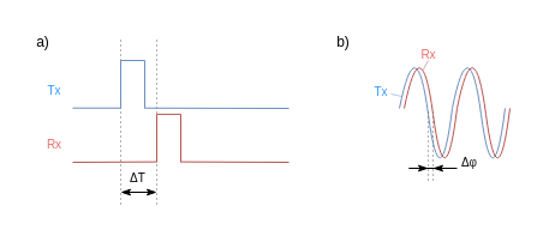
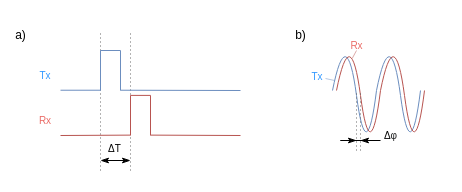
  <mxCell id="0" />
  <mxCell id="1" parent="0" />
  <mxCell id="2" value="" style="endArrow=none;dashed=1;html=1;dashPattern=1 3;strokeWidth=1;rounded=0;strokeColor=#666666;" edge="1" parent="1"><mxGeometry width="50" height="50" relative="1" as="geometry"><mxPoint x="100" y="170" as="sourcePoint" /><mxPoint x="100" y="30" as="targetPoint" /></mxGeometry></mxCell>
  <mxCell id="3" value="" style="endArrow=none;dashed=1;html=1;dashPattern=1 3;strokeWidth=1;rounded=0;strokeColor=#666666;" edge="1" parent="1"><mxGeometry width="50" height="50" relative="1" as="geometry"><mxPoint x="130" y="170" as="sourcePoint" /><mxPoint x="130" y="30" as="targetPoint" /></mxGeometry></mxCell>
  <mxCell id="4" value="Tx" style="text;html=1;align=center;verticalAlign=middle;whiteSpace=wrap;rounded=0;fontColor=#3399FF;fontSize=10;" vertex="1" parent="1"><mxGeometry x="30" y="60" width="30" height="30" as="geometry" /></mxCell>
  <mxCell id="5" value="" style="endArrow=none;html=1;rounded=0;fillColor=#dae8fc;strokeColor=#6c8ebf;" edge="1" parent="1"><mxGeometry width="50" height="50" relative="1" as="geometry"><mxPoint x="60" y="89.72" as="sourcePoint" /><mxPoint x="100" y="89.72" as="targetPoint" /></mxGeometry></mxCell>
  <mxCell id="6" value="" style="endArrow=none;html=1;rounded=0;fillColor=#dae8fc;strokeColor=#6c8ebf;" edge="1" parent="1"><mxGeometry width="50" height="50" relative="1" as="geometry"><mxPoint x="100" y="90" as="sourcePoint" /><mxPoint x="100" y="50" as="targetPoint" /></mxGeometry></mxCell>
  <mxCell id="7" value="" style="endArrow=none;html=1;rounded=0;fillColor=#dae8fc;strokeColor=#6c8ebf;" edge="1" parent="1"><mxGeometry width="50" height="50" relative="1" as="geometry"><mxPoint x="120" y="89.72" as="sourcePoint" /><mxPoint x="240" y="90" as="targetPoint" /></mxGeometry></mxCell>
  <mxCell id="8" value="" style="endArrow=none;html=1;rounded=0;fillColor=#dae8fc;strokeColor=#6c8ebf;" edge="1" parent="1"><mxGeometry width="50" height="50" relative="1" as="geometry"><mxPoint x="120" y="90" as="sourcePoint" /><mxPoint x="120" y="50" as="targetPoint" /></mxGeometry></mxCell>
  <mxCell id="9" value="" style="endArrow=none;html=1;rounded=0;fillColor=#dae8fc;strokeColor=#6c8ebf;" edge="1" parent="1"><mxGeometry width="50" height="50" relative="1" as="geometry"><mxPoint x="100" y="50" as="sourcePoint" /><mxPoint x="120" y="50" as="targetPoint" /></mxGeometry></mxCell>
  <mxCell id="10" value="" style="endArrow=none;html=1;rounded=0;fillColor=#f8cecc;strokeColor=#b85450;" edge="1" parent="1"><mxGeometry width="50" height="50" relative="1" as="geometry"><mxPoint x="60" y="135" as="sourcePoint" /><mxPoint x="130" y="134.62" as="targetPoint" /></mxGeometry></mxCell>
  <mxCell id="11" value="" style="endArrow=none;html=1;rounded=0;fillColor=#f8cecc;strokeColor=#b85450;" edge="1" parent="1"><mxGeometry width="50" height="50" relative="1" as="geometry"><mxPoint x="130" y="134.9" as="sourcePoint" /><mxPoint x="130" y="94.9" as="targetPoint" /></mxGeometry></mxCell>
  <mxCell id="12" value="" style="endArrow=none;html=1;rounded=0;fillColor=#f8cecc;strokeColor=#b85450;" edge="1" parent="1"><mxGeometry width="50" height="50" relative="1" as="geometry"><mxPoint x="150" y="134.62" as="sourcePoint" /><mxPoint x="240" y="135" as="targetPoint" /></mxGeometry></mxCell>
  <mxCell id="13" value="" style="endArrow=none;html=1;rounded=0;fillColor=#f8cecc;strokeColor=#b85450;" edge="1" parent="1"><mxGeometry width="50" height="50" relative="1" as="geometry"><mxPoint x="150" y="134.9" as="sourcePoint" /><mxPoint x="150" y="94.9" as="targetPoint" /></mxGeometry></mxCell>
  <mxCell id="14" value="" style="endArrow=none;html=1;rounded=0;fillColor=#f8cecc;strokeColor=#b85450;" edge="1" parent="1"><mxGeometry width="50" height="50" relative="1" as="geometry"><mxPoint x="130" y="94.9" as="sourcePoint" /><mxPoint x="150" y="94.9" as="targetPoint" /></mxGeometry></mxCell>
- <mxCell id="15" value="a)" style="text;html=1;align=center;verticalAlign=middle;resizable=0;points=[];autosize=1;strokeColor=none;fillColor=none;" vertex="1" parent="1"><mxGeometry x="20" y="20" width="30" height="30" as="geometry" /></mxCell>
- <mxCell id="16" value="b)" style="text;html=1;align=center;verticalAlign=middle;resizable=0;points=[];autosize=1;strokeColor=none;fillColor=none;" vertex="1" parent="1"><mxGeometry x="270" y="20" width="30" height="30" as="geometry" /></mxCell>
+ <mxCell id="15" value="a)" style="text;html=1;align=center;verticalAlign=middle;resizable=0;points=[];autosize=1;strokeColor=none;fillColor=none;" vertex="1" parent="1"><mxGeometry x="5" y="20" width="30" height="30" as="geometry" /></mxCell>
+ <mxCell id="16" value="b)" style="text;html=1;align=center;verticalAlign=middle;resizable=0;points=[];autosize=1;strokeColor=none;fillColor=none;" vertex="1" parent="1"><mxGeometry x="285" y="20" width="30" height="30" as="geometry" /></mxCell>
  <mxCell id="17" value="" style="endArrow=classicThin;startArrow=classicThin;html=1;rounded=0;startFill=1;endFill=1;" edge="1" parent="1"><mxGeometry width="50" height="50" relative="1" as="geometry"><mxPoint x="100" y="160" as="sourcePoint" /><mxPoint x="130" y="160" as="targetPoint" /></mxGeometry></mxCell>
  <mxCell id="18" value="&lt;span style=&quot;font-family: &amp;quot;Google Sans&amp;quot;, Arial, sans-serif; text-align: left; text-wrap: wrap;&quot;&gt;&lt;font style=&quot;color: rgb(0, 0, 0);&quot;&gt;Δ&lt;/font&gt;&lt;/span&gt;T" style="text;html=1;align=center;verticalAlign=middle;resizable=0;points=[];autosize=1;strokeColor=none;fillColor=none;fontSize=10;" vertex="1" parent="1"><mxGeometry x="94" y="133" width="40" height="30" as="geometry" /></mxCell>
  <mxCell id="19" value="" style="curved=1;endArrow=none;html=1;rounded=0;endFill=0;fillColor=#dae8fc;strokeColor=#6c8ebf;" edge="1" parent="1"><mxGeometry width="50" height="50" relative="1" as="geometry"><mxPoint x="376" y="90" as="sourcePoint" /><mxPoint x="332" y="90" as="targetPoint" /><Array as="points"><mxPoint x="366" y="170" /><mxPoint x="346" y="20" /></Array></mxGeometry></mxCell>
  <mxCell id="20" value="" style="curved=1;endArrow=none;html=1;rounded=0;endFill=0;fillColor=#dae8fc;strokeColor=#6c8ebf;" edge="1" parent="1"><mxGeometry width="50" height="50" relative="1" as="geometry"><mxPoint x="420" y="90" as="sourcePoint" /><mxPoint x="376" y="90" as="targetPoint" /><Array as="points"><mxPoint x="410" y="170" /><mxPoint x="390" y="20" /></Array></mxGeometry></mxCell>
  <mxCell id="21" value="&lt;span style=&quot;font-family: &amp;quot;Google Sans&amp;quot;, Arial, sans-serif; text-align: left; text-wrap: wrap;&quot;&gt;&lt;font style=&quot;color: rgb(0, 0, 0);&quot;&gt;Δ&lt;/font&gt;&lt;/span&gt;&lt;span style=&quot;color: rgb(32, 33, 34); font-family: sans-serif; text-align: start; text-wrap: wrap; background-color: rgb(255, 255, 255);&quot;&gt;&lt;font&gt;φ&lt;/font&gt;&lt;/span&gt;" style="text;html=1;align=center;verticalAlign=middle;resizable=0;points=[];autosize=1;strokeColor=none;fillColor=none;fontSize=10;" vertex="1" parent="1"><mxGeometry x="370" y="120" width="40" height="30" as="geometry" /></mxCell>
  <mxCell id="22" value="Tx" style="text;html=1;align=center;verticalAlign=middle;whiteSpace=wrap;rounded=0;fontColor=#3399FF;fontSize=10;" vertex="1" parent="1"><mxGeometry x="287" y="61" width="60" height="30" as="geometry" /></mxCell>
  <mxCell id="23" value="" style="curved=1;endArrow=none;html=1;rounded=0;endFill=0;fillColor=#f8cecc;strokeColor=#b85450;" edge="1" parent="1"><mxGeometry width="50" height="50" relative="1" as="geometry"><mxPoint x="380" y="90" as="sourcePoint" /><mxPoint x="336" y="90" as="targetPoint" /><Array as="points"><mxPoint x="370" y="170" /><mxPoint x="350" y="20" /></Array></mxGeometry></mxCell>
  <mxCell id="24" value="" style="curved=1;endArrow=none;html=1;rounded=0;endFill=0;fillColor=#f8cecc;strokeColor=#b85450;" edge="1" parent="1"><mxGeometry width="50" height="50" relative="1" as="geometry"><mxPoint x="424" y="90" as="sourcePoint" /><mxPoint x="380" y="90" as="targetPoint" /><Array as="points"><mxPoint x="414" y="170" /><mxPoint x="394" y="20" /></Array></mxGeometry></mxCell>
  <mxCell id="25" value="" style="endArrow=none;dashed=1;html=1;dashPattern=1 3;strokeWidth=1;rounded=0;strokeColor=#666666;" edge="1" parent="1"><mxGeometry width="50" height="50" relative="1" as="geometry"><mxPoint x="360" y="150" as="sourcePoint" /><mxPoint x="360" y="90" as="targetPoint" /></mxGeometry></mxCell>
  <mxCell id="26" value="" style="endArrow=none;dashed=1;html=1;dashPattern=1 3;strokeWidth=1;rounded=0;strokeColor=#666666;" edge="1" parent="1"><mxGeometry width="50" height="50" relative="1" as="geometry"><mxPoint x="356" y="150" as="sourcePoint" /><mxPoint x="356" y="90" as="targetPoint" /></mxGeometry></mxCell>
  <mxCell id="27" value="Rx" style="text;html=1;align=center;verticalAlign=middle;resizable=0;points=[];autosize=1;strokeColor=none;fillColor=none;fontColor=#EA6B66;fontSize=10;" vertex="1" parent="1"><mxGeometry x="336" y="30" width="40" height="30" as="geometry" /></mxCell>
  <mxCell id="28" value="" style="endArrow=none;html=1;rounded=0;" edge="1" parent="1"><mxGeometry width="50" height="50" relative="1" as="geometry"><mxPoint x="340" y="140" as="sourcePoint" /><mxPoint x="380" y="140" as="targetPoint" /></mxGeometry></mxCell>
  <mxCell id="29" value="" style="endArrow=classicThin;html=1;rounded=0;endFill=1;" edge="1" parent="1"><mxGeometry width="50" height="50" relative="1" as="geometry"><mxPoint x="340" y="140" as="sourcePoint" /><mxPoint x="356" y="140" as="targetPoint" /></mxGeometry></mxCell>
  <mxCell id="30" value="" style="endArrow=none;html=1;rounded=0;startArrow=classicThin;startFill=1;endFill=0;" edge="1" parent="1"><mxGeometry width="50" height="50" relative="1" as="geometry"><mxPoint x="360" y="140" as="sourcePoint" /><mxPoint x="376" y="140" as="targetPoint" /></mxGeometry></mxCell>
  <mxCell id="31" value="Rx" style="text;html=1;align=center;verticalAlign=middle;whiteSpace=wrap;rounded=0;fontColor=#EA6B66;fontSize=10;" vertex="1" parent="1"><mxGeometry x="30" y="105" width="30" height="30" as="geometry" /></mxCell>
  <mxCell id="32" value="&amp;nbsp;&amp;nbsp;" style="text;html=1;align=center;verticalAlign=middle;resizable=0;points=[];autosize=1;strokeColor=none;fillColor=none;" vertex="1" parent="1"><mxGeometry x="410" y="40" width="30" height="30" as="geometry" /></mxCell>
  <mxCell id="33" value="" style="endArrow=none;html=1;rounded=0;strokeWidth=0.5;fillColor=#f8cecc;strokeColor=#b85450;exitX=0.393;exitY=0.931;exitDx=0;exitDy=0;exitPerimeter=0;" edge="1" parent="1" source="27"><mxGeometry width="50" height="50" relative="1" as="geometry"><mxPoint x="336" y="70" as="sourcePoint" /><mxPoint x="356" y="50" as="targetPoint" /></mxGeometry></mxCell>
  <mxCell id="34" value="" style="endArrow=none;html=1;rounded=0;strokeWidth=0.5;fillColor=#dae8fc;strokeColor=#6c8ebf;" edge="1" parent="1"><mxGeometry width="50" height="50" relative="1" as="geometry"><mxPoint x="325" y="78" as="sourcePoint" /><mxPoint x="334" y="80" as="targetPoint" /></mxGeometry></mxCell>
